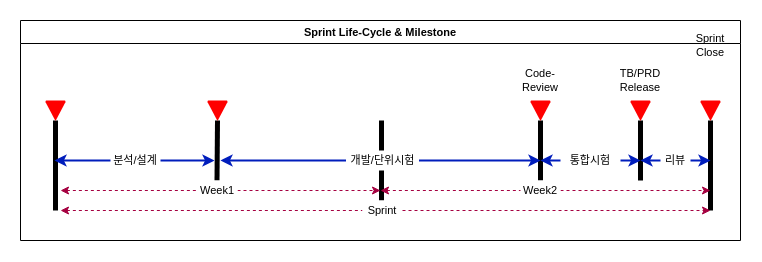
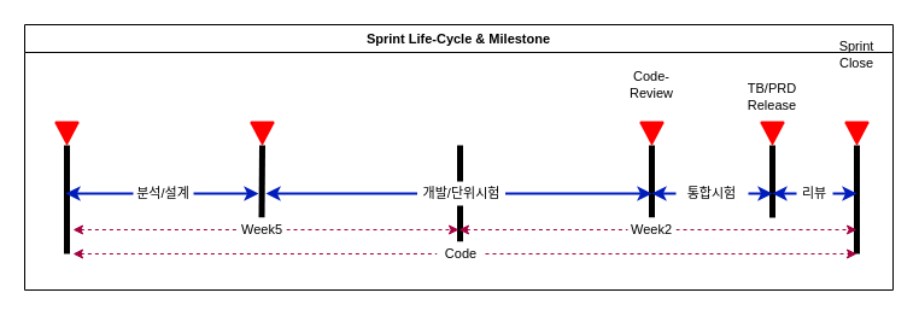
  <mxCell id="0" />
  <mxCell id="1" parent="0" />
  <mxCell id="2" value="" style="endArrow=none;html=1;entryX=0.5;entryY=1;entryDx=0;entryDy=0;strokeWidth=5;entryPerimeter=0;" edge="1" parent="1" target="26"><mxGeometry width="50" height="50" relative="1" as="geometry"><mxPoint x="55" y="210" as="sourcePoint" /><mxPoint x="55" y="120" as="targetPoint" /></mxGeometry></mxCell>
  <mxCell id="3" value="" style="endArrow=none;html=1;entryX=0.5;entryY=1;entryDx=0;entryDy=0;strokeWidth=5;entryPerimeter=0;" edge="1" parent="1" target="32"><mxGeometry width="50" height="50" relative="1" as="geometry"><mxPoint x="710" y="210" as="sourcePoint" /><mxPoint x="710" y="120" as="targetPoint" /></mxGeometry></mxCell>
  <mxCell id="4" value="" style="endArrow=none;html=1;entryX=0.5;entryY=1;entryDx=0;entryDy=0;strokeWidth=5;" edge="1" parent="1"><mxGeometry width="50" height="50" relative="1" as="geometry"><mxPoint x="381" y="200" as="sourcePoint" /><mxPoint x="381" y="120" as="targetPoint" /></mxGeometry></mxCell>
  <mxCell id="5" value="" style="endArrow=none;html=1;strokeWidth=5;entryX=0.5;entryY=1;entryDx=0;entryDy=0;entryPerimeter=0;" edge="1" parent="1" target="27"><mxGeometry width="50" height="50" relative="1" as="geometry"><mxPoint x="216.5" y="180" as="sourcePoint" /><mxPoint x="216.5" y="130" as="targetPoint" /></mxGeometry></mxCell>
  <mxCell id="6" value="" style="endArrow=none;html=1;strokeWidth=5;entryX=0.5;entryY=1;entryDx=0;entryDy=0;entryPerimeter=0;" edge="1" parent="1" target="28"><mxGeometry width="50" height="50" relative="1" as="geometry"><mxPoint x="540" y="180" as="sourcePoint" /><mxPoint x="540" y="130" as="targetPoint" /></mxGeometry></mxCell>
  <mxCell id="7" value="" style="endArrow=none;html=1;strokeWidth=5;entryX=0.5;entryY=1;entryDx=0;entryDy=0;entryPerimeter=0;" edge="1" parent="1" target="29"><mxGeometry width="50" height="50" relative="1" as="geometry"><mxPoint x="640" y="180" as="sourcePoint" /><mxPoint x="640" y="130" as="targetPoint" /></mxGeometry></mxCell>
  <mxCell id="8" value="" style="endArrow=classic;startArrow=classic;html=1;fontSize=11;strokeWidth=2;fillColor=#0050ef;strokeColor=#001DBC;" edge="1" parent="1"><mxGeometry width="50" height="50" relative="1" as="geometry"><mxPoint x="54" y="160" as="sourcePoint" /><mxPoint x="214" y="160" as="targetPoint" /></mxGeometry></mxCell>
  <mxCell id="9" value="" style="endArrow=classic;startArrow=none;html=1;fontSize=11;strokeWidth=2;fillColor=#0050ef;strokeColor=#001DBC;" edge="1" parent="1" source="13"><mxGeometry width="50" height="50" relative="1" as="geometry"><mxPoint x="220" y="160" as="sourcePoint" /><mxPoint x="540" y="160" as="targetPoint" /></mxGeometry></mxCell>
  <mxCell id="10" value="" style="endArrow=classic;startArrow=classic;html=1;fontSize=11;strokeWidth=2;fillColor=#0050ef;strokeColor=#001DBC;" edge="1" parent="1"><mxGeometry width="50" height="50" relative="1" as="geometry"><mxPoint x="540" y="160" as="sourcePoint" /><mxPoint x="640" y="160" as="targetPoint" /></mxGeometry></mxCell>
  <mxCell id="11" value="" style="endArrow=classic;startArrow=classic;html=1;fontSize=11;strokeWidth=2;fillColor=#0050ef;strokeColor=#001DBC;" edge="1" parent="1"><mxGeometry width="50" height="50" relative="1" as="geometry"><mxPoint x="640" y="160" as="sourcePoint" /><mxPoint x="710" y="160" as="targetPoint" /></mxGeometry></mxCell>
  <mxCell id="12" value="분석/설계" style="text;html=1;strokeColor=none;align=center;verticalAlign=middle;whiteSpace=wrap;rounded=0;dashed=1;fontSize=11;fillColor=#ffffff;" vertex="1" parent="1"><mxGeometry x="110" y="150" width="50" height="20" as="geometry" /></mxCell>
  <mxCell id="13" value="개발/단위시험" style="text;html=1;strokeColor=none;align=center;verticalAlign=middle;whiteSpace=wrap;rounded=0;dashed=1;fontSize=11;fillColor=#FFFFFF;" vertex="1" parent="1"><mxGeometry x="345.5" y="150" width="73" height="20" as="geometry" /></mxCell>
  <mxCell id="14" value="" style="endArrow=none;startArrow=classic;html=1;fontSize=11;strokeWidth=2;fillColor=#0050ef;strokeColor=#001DBC;" edge="1" parent="1" target="13"><mxGeometry width="50" height="50" relative="1" as="geometry"><mxPoint x="220" y="160" as="sourcePoint" /><mxPoint x="540" y="160" as="targetPoint" /></mxGeometry></mxCell>
  <mxCell id="15" value="통합시험" style="text;html=1;strokeColor=none;align=center;verticalAlign=middle;whiteSpace=wrap;rounded=0;dashed=1;fontSize=11;fillColor=#ffffff;" vertex="1" parent="1"><mxGeometry x="560" y="150" width="60" height="20" as="geometry" /></mxCell>
  <mxCell id="16" value="리뷰" style="text;html=1;strokeColor=none;align=center;verticalAlign=middle;whiteSpace=wrap;rounded=0;dashed=1;fontSize=11;fillColor=#ffffff;" vertex="1" parent="1"><mxGeometry x="660" y="150" width="30" height="20" as="geometry" /></mxCell>
  <mxCell id="17" value="" style="endArrow=classic;startArrow=none;html=1;fontSize=11;strokeWidth=1;dashed=1;fillColor=#d80073;strokeColor=#A50040;" edge="1" parent="1" source="18"><mxGeometry width="50" height="50" relative="1" as="geometry"><mxPoint x="60" y="190" as="sourcePoint" /><mxPoint x="380" y="190" as="targetPoint" /></mxGeometry></mxCell>
- <mxCell id="18" value="Week1" style="text;html=1;strokeColor=none;align=center;verticalAlign=middle;whiteSpace=wrap;rounded=0;dashed=1;fontSize=11;fillColor=#FFFFFF;" vertex="1" parent="1"><mxGeometry x="197" y="180" width="40" height="20" as="geometry" /></mxCell>
+ <mxCell id="18" value="Week5" style="text;html=1;strokeColor=none;align=center;verticalAlign=middle;whiteSpace=wrap;rounded=0;dashed=1;fontSize=11;fillColor=#FFFFFF;" vertex="1" parent="1"><mxGeometry x="197" y="180" width="40" height="20" as="geometry" /></mxCell>
  <mxCell id="19" value="" style="endArrow=none;startArrow=classic;html=1;fontSize=11;strokeWidth=1;dashed=1;fillColor=#d80073;strokeColor=#A50040;" edge="1" parent="1" target="18"><mxGeometry width="50" height="50" relative="1" as="geometry"><mxPoint x="60" y="190" as="sourcePoint" /><mxPoint x="380" y="190" as="targetPoint" /></mxGeometry></mxCell>
  <mxCell id="20" value="" style="endArrow=classic;startArrow=none;html=1;fontSize=11;strokeWidth=1;dashed=1;fillColor=#d80073;strokeColor=#A50040;exitX=1;exitY=0.5;exitDx=0;exitDy=0;" edge="1" parent="1" source="21"><mxGeometry width="50" height="50" relative="1" as="geometry"><mxPoint x="560" y="190" as="sourcePoint" /><mxPoint x="710" y="190" as="targetPoint" /></mxGeometry></mxCell>
  <mxCell id="21" value="Week2" style="text;html=1;strokeColor=none;align=center;verticalAlign=middle;whiteSpace=wrap;rounded=0;dashed=1;fontSize=11;fillColor=#FFFFFF;" vertex="1" parent="1"><mxGeometry x="520" y="180" width="40" height="20" as="geometry" /></mxCell>
  <mxCell id="22" value="" style="endArrow=none;startArrow=classic;html=1;fontSize=11;strokeWidth=1;dashed=1;fillColor=#d80073;strokeColor=#A50040;entryX=0;entryY=0.5;entryDx=0;entryDy=0;" edge="1" parent="1" target="21"><mxGeometry width="50" height="50" relative="1" as="geometry"><mxPoint x="380" y="190" as="sourcePoint" /><mxPoint x="207" y="200" as="targetPoint" /></mxGeometry></mxCell>
  <mxCell id="23" value="" style="endArrow=none;startArrow=classic;html=1;fontSize=11;strokeWidth=1;dashed=1;fillColor=#d80073;strokeColor=#A50040;entryX=0;entryY=0.5;entryDx=0;entryDy=0;" edge="1" parent="1" target="24"><mxGeometry width="50" height="50" relative="1" as="geometry"><mxPoint x="60" y="210" as="sourcePoint" /><mxPoint x="370" y="210" as="targetPoint" /></mxGeometry></mxCell>
- <mxCell id="24" value="Sprint" style="text;html=1;strokeColor=none;align=center;verticalAlign=middle;whiteSpace=wrap;rounded=0;dashed=1;fontSize=11;fillColor=#FFFFFF;" vertex="1" parent="1"><mxGeometry x="362" y="200" width="40" height="20" as="geometry" /></mxCell>
+ <mxCell id="24" value="Code" style="text;html=1;strokeColor=none;align=center;verticalAlign=middle;whiteSpace=wrap;rounded=0;dashed=1;fontSize=11;fillColor=#FFFFFF;" vertex="1" parent="1"><mxGeometry x="362" y="200" width="40" height="20" as="geometry" /></mxCell>
  <mxCell id="25" value="" style="endArrow=classic;startArrow=none;html=1;fontSize=11;strokeWidth=1;dashed=1;fillColor=#d80073;strokeColor=#A50040;exitX=1;exitY=0.5;exitDx=0;exitDy=0;" edge="1" parent="1" source="24"><mxGeometry width="50" height="50" relative="1" as="geometry"><mxPoint x="570" y="200" as="sourcePoint" /><mxPoint x="710" y="210" as="targetPoint" /></mxGeometry></mxCell>
  <mxCell id="26" value="" style="strokeWidth=2;html=1;shape=mxgraph.flowchart.merge_or_storage;whiteSpace=wrap;fontSize=11;fillColor=#FF0000;strokeColor=none;" vertex="1" parent="1"><mxGeometry x="45" y="100" width="20" height="20" as="geometry" /></mxCell>
  <mxCell id="27" value="" style="strokeWidth=2;html=1;shape=mxgraph.flowchart.merge_or_storage;whiteSpace=wrap;fontSize=11;fillColor=#FF0000;strokeColor=none;" vertex="1" parent="1"><mxGeometry x="207" y="100" width="20" height="20" as="geometry" /></mxCell>
  <mxCell id="28" value="" style="strokeWidth=2;html=1;shape=mxgraph.flowchart.merge_or_storage;whiteSpace=wrap;fontSize=11;fillColor=#FF0000;strokeColor=none;" vertex="1" parent="1"><mxGeometry x="530" y="100" width="20" height="20" as="geometry" /></mxCell>
  <mxCell id="29" value="" style="strokeWidth=2;html=1;shape=mxgraph.flowchart.merge_or_storage;whiteSpace=wrap;fontSize=11;fillColor=#FF0000;strokeColor=none;" vertex="1" parent="1"><mxGeometry x="630" y="100" width="20" height="20" as="geometry" /></mxCell>
- <mxCell id="30" value="Code- Review" style="text;html=1;strokeColor=none;align=center;verticalAlign=middle;whiteSpace=wrap;rounded=0;dashed=1;fontSize=11;fillColor=#ffffff;" vertex="1" parent="1"><mxGeometry x="515" y="70" width="50" height="20" as="geometry" /></mxCell>
+ <mxCell id="30" value="Code- Review" style="text;html=1;strokeColor=none;align=center;verticalAlign=middle;whiteSpace=wrap;rounded=0;dashed=1;fontSize=11;fillColor=#ffffff;" vertex="1" parent="1"><mxGeometry x="515" y="60" width="50" height="20" as="geometry" /></mxCell>
  <mxCell id="31" value="TB/PRD&lt;br&gt;Release" style="text;html=1;strokeColor=none;align=center;verticalAlign=middle;whiteSpace=wrap;rounded=0;dashed=1;fontSize=11;fillColor=#ffffff;" vertex="1" parent="1"><mxGeometry x="615" y="70" width="50" height="20" as="geometry" /></mxCell>
  <mxCell id="32" value="" style="strokeWidth=2;html=1;shape=mxgraph.flowchart.merge_or_storage;whiteSpace=wrap;fontSize=11;fillColor=#FF0000;strokeColor=none;" vertex="1" parent="1"><mxGeometry x="700" y="100" width="20" height="20" as="geometry" /></mxCell>
  <mxCell id="33" value="Sprint&lt;br&gt;Close" style="text;html=1;strokeColor=none;align=center;verticalAlign=middle;whiteSpace=wrap;rounded=0;dashed=1;fontSize=11;fillColor=#ffffff;" vertex="1" parent="1"><mxGeometry x="685" y="35" width="50" height="20" as="geometry" /></mxCell>
  <mxCell id="34" value="Sprint Life-Cycle &amp; Milestone" style="swimlane;fontSize=11;fillColor=none;" vertex="1" parent="1"><mxGeometry x="20" y="20" width="720" height="220" as="geometry" /></mxCell>
